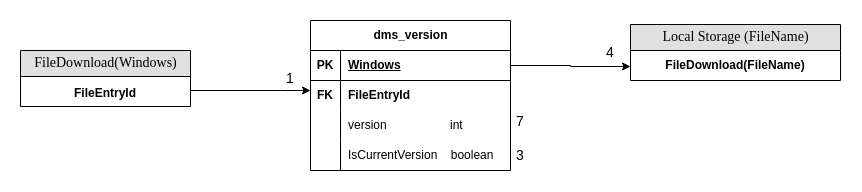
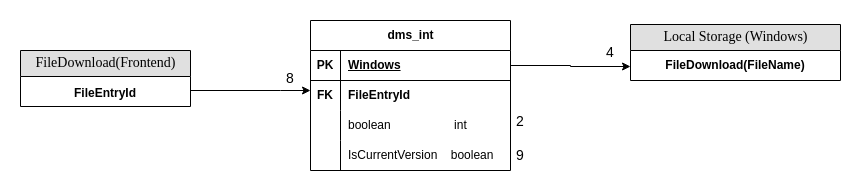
  <mxCell id="0" />
  <mxCell id="1" parent="0" />
- <mxCell id="2" value="FileDownload(Windows)" style="swimlane;html=1;fontStyle=0;childLayout=stackLayout;horizontal=1;startSize=26;fillColor=#e0e0e0;horizontalStack=0;resizeParent=1;resizeLast=0;collapsible=1;marginBottom=0;swimlaneFillColor=#ffffff;align=center;rounded=0;shadow=0;comic=0;labelBackgroundColor=none;strokeWidth=1;fontFamily=Verdana;fontSize=14" vertex="1" parent="1"><mxGeometry x="20" y="50" width="170" height="56" as="geometry" /></mxCell>
+ <mxCell id="2" value="FileDownload(Frontend)" style="swimlane;html=1;fontStyle=0;childLayout=stackLayout;horizontal=1;startSize=26;fillColor=#e0e0e0;horizontalStack=0;resizeParent=1;resizeLast=0;collapsible=1;marginBottom=0;swimlaneFillColor=#ffffff;align=center;rounded=0;shadow=0;comic=0;labelBackgroundColor=none;strokeWidth=1;fontFamily=Verdana;fontSize=14" vertex="1" parent="1"><mxGeometry x="20" y="50" width="170" height="56" as="geometry" /></mxCell>
  <mxCell id="3" value="&lt;table style=&quot;border-collapse:&lt;br/&gt; collapse;width:77pt&quot; width=&quot;103&quot; cellspacing=&quot;0&quot; cellpadding=&quot;0&quot; border=&quot;0&quot;&gt;&lt;tbody&gt;&lt;tr style=&quot;height:14.5pt&quot; height=&quot;19&quot;&gt;&lt;td style=&quot;height:14.5pt;width:77pt&quot; width=&quot;103&quot; class=&quot;xl63&quot; height=&quot;19&quot;&gt;&lt;/td&gt;&lt;/tr&gt;&lt;/tbody&gt;&lt;/table&gt;&lt;b&gt;FileEntryId&lt;/b&gt;" style="text;html=1;strokeColor=none;fillColor=none;align=center;verticalAlign=middle;whiteSpace=wrap;rounded=0;" vertex="1" parent="2"><mxGeometry y="26" width="170" height="14" as="geometry" /></mxCell>
- <mxCell id="4" value="dms_version" style="shape=table;startSize=30;container=1;collapsible=1;childLayout=tableLayout;fixedRows=1;rowLines=0;fontStyle=1;align=center;resizeLast=1;html=1;" vertex="1" parent="1"><mxGeometry x="310" y="20" width="200" height="150" as="geometry" /></mxCell>
+ <mxCell id="4" value="dms_int" style="shape=table;startSize=30;container=1;collapsible=1;childLayout=tableLayout;fixedRows=1;rowLines=0;fontStyle=1;align=center;resizeLast=1;html=1;" vertex="1" parent="1"><mxGeometry x="310" y="20" width="200" height="150" as="geometry" /></mxCell>
  <mxCell id="5" value="" style="shape=tableRow;horizontal=0;startSize=0;swimlaneHead=0;swimlaneBody=0;fillColor=none;collapsible=0;dropTarget=0;points=[[0,0.5],[1,0.5]];portConstraint=eastwest;top=0;left=0;right=0;bottom=1;" vertex="1" parent="4"><mxGeometry y="30" width="200" height="30" as="geometry" /></mxCell>
  <mxCell id="6" value="PK" style="shape=partialRectangle;connectable=0;fillColor=none;top=0;left=0;bottom=0;right=0;fontStyle=1;overflow=hidden;whiteSpace=wrap;html=1;" vertex="1" parent="5"><mxGeometry width="30" height="30" as="geometry"><mxRectangle width="30" height="30" as="alternateBounds" /></mxGeometry></mxCell>
  <mxCell id="7" value="Windows" style="shape=partialRectangle;connectable=0;fillColor=none;top=0;left=0;bottom=0;right=0;align=left;spacingLeft=6;fontStyle=5;overflow=hidden;whiteSpace=wrap;html=1;" vertex="1" parent="5"><mxGeometry x="30" width="170" height="30" as="geometry"><mxRectangle width="170" height="30" as="alternateBounds" /></mxGeometry></mxCell>
  <mxCell id="8" value="" style="shape=tableRow;horizontal=0;startSize=0;swimlaneHead=0;swimlaneBody=0;fillColor=none;collapsible=0;dropTarget=0;points=[[0,0.5],[1,0.5]];portConstraint=eastwest;top=0;left=0;right=0;bottom=0;" vertex="1" parent="4"><mxGeometry y="60" width="200" height="30" as="geometry" /></mxCell>
  <mxCell id="9" value="&lt;b&gt;FK&lt;/b&gt;" style="shape=partialRectangle;connectable=0;fillColor=none;top=0;left=0;bottom=0;right=0;editable=1;overflow=hidden;whiteSpace=wrap;html=1;" vertex="1" parent="8"><mxGeometry width="30" height="30" as="geometry"><mxRectangle width="30" height="30" as="alternateBounds" /></mxGeometry></mxCell>
  <mxCell id="10" value="&lt;b&gt;FileEntryId&amp;nbsp; &amp;nbsp; &amp;nbsp; &amp;nbsp; &amp;nbsp; &amp;nbsp; &amp;nbsp;&lt;/b&gt;" style="shape=partialRectangle;connectable=0;fillColor=none;top=0;left=0;bottom=0;right=0;align=left;spacingLeft=6;overflow=hidden;whiteSpace=wrap;html=1;" vertex="1" parent="8"><mxGeometry x="30" width="170" height="30" as="geometry"><mxRectangle width="170" height="30" as="alternateBounds" /></mxGeometry></mxCell>
  <mxCell id="11" value="" style="shape=tableRow;horizontal=0;startSize=0;swimlaneHead=0;swimlaneBody=0;fillColor=none;collapsible=0;dropTarget=0;points=[[0,0.5],[1,0.5]];portConstraint=eastwest;top=0;left=0;right=0;bottom=0;" vertex="1" parent="4"><mxGeometry y="90" width="200" height="30" as="geometry" /></mxCell>
  <mxCell id="12" value="" style="shape=partialRectangle;connectable=0;fillColor=none;top=0;left=0;bottom=0;right=0;editable=1;overflow=hidden;whiteSpace=wrap;html=1;" vertex="1" parent="11"><mxGeometry width="30" height="30" as="geometry"><mxRectangle width="30" height="30" as="alternateBounds" /></mxGeometry></mxCell>
- <mxCell id="13" value="version&amp;nbsp; &amp;nbsp; &amp;nbsp; &amp;nbsp; &amp;nbsp; &amp;nbsp; &amp;nbsp; &amp;nbsp; &amp;nbsp; &amp;nbsp;int" style="shape=partialRectangle;connectable=0;fillColor=none;top=0;left=0;bottom=0;right=0;align=left;spacingLeft=6;overflow=hidden;whiteSpace=wrap;html=1;" vertex="1" parent="11"><mxGeometry x="30" width="170" height="30" as="geometry"><mxRectangle width="170" height="30" as="alternateBounds" /></mxGeometry></mxCell>
+ <mxCell id="13" value="boolean&amp;nbsp; &amp;nbsp; &amp;nbsp; &amp;nbsp; &amp;nbsp; &amp;nbsp; &amp;nbsp; &amp;nbsp; &amp;nbsp; &amp;nbsp;int" style="shape=partialRectangle;connectable=0;fillColor=none;top=0;left=0;bottom=0;right=0;align=left;spacingLeft=6;overflow=hidden;whiteSpace=wrap;html=1;" vertex="1" parent="11"><mxGeometry x="30" width="170" height="30" as="geometry"><mxRectangle width="170" height="30" as="alternateBounds" /></mxGeometry></mxCell>
  <mxCell id="14" value="" style="shape=tableRow;horizontal=0;startSize=0;swimlaneHead=0;swimlaneBody=0;fillColor=none;collapsible=0;dropTarget=0;points=[[0,0.5],[1,0.5]];portConstraint=eastwest;top=0;left=0;right=0;bottom=0;" vertex="1" parent="4"><mxGeometry y="120" width="200" height="30" as="geometry" /></mxCell>
  <mxCell id="15" value="" style="shape=partialRectangle;connectable=0;fillColor=none;top=0;left=0;bottom=0;right=0;editable=1;overflow=hidden;whiteSpace=wrap;html=1;" vertex="1" parent="14"><mxGeometry width="30" height="30" as="geometry"><mxRectangle width="30" height="30" as="alternateBounds" /></mxGeometry></mxCell>
  <mxCell id="16" value="IsCurrentVersion&amp;nbsp; &amp;nbsp; boolean" style="shape=partialRectangle;connectable=0;fillColor=none;top=0;left=0;bottom=0;right=0;align=left;spacingLeft=6;overflow=hidden;whiteSpace=wrap;html=1;" vertex="1" parent="14"><mxGeometry x="30" width="170" height="30" as="geometry"><mxRectangle width="170" height="30" as="alternateBounds" /></mxGeometry></mxCell>
  <mxCell id="17" style="edgeStyle=orthogonalEdgeStyle;rounded=0;orthogonalLoop=1;jettySize=auto;html=1;exitX=1;exitY=1;exitDx=0;exitDy=0;" edge="1" parent="1" source="3" target="8"><mxGeometry relative="1" as="geometry"><Array as="points"><mxPoint x="280" y="90" /><mxPoint x="280" y="90" /></Array></mxGeometry></mxCell>
- <mxCell id="18" value="&lt;font style=&quot;font-size: 14px;&quot;&gt;7&lt;/font&gt;" style="text;html=1;strokeColor=none;fillColor=none;align=center;verticalAlign=middle;whiteSpace=wrap;rounded=0;" vertex="1" parent="1"><mxGeometry x="490" y="106" width="60" height="30" as="geometry" /></mxCell>
- <mxCell id="19" value="&lt;font style=&quot;font-size: 14px;&quot;&gt;1&lt;/font&gt;" style="text;html=1;strokeColor=none;fillColor=none;align=center;verticalAlign=middle;whiteSpace=wrap;rounded=0;" vertex="1" parent="1"><mxGeometry x="260" y="63" width="60" height="30" as="geometry" /></mxCell>
- <mxCell id="20" value="&lt;font style=&quot;font-size: 14px;&quot;&gt;3&lt;/font&gt;" style="text;html=1;strokeColor=none;fillColor=none;align=center;verticalAlign=middle;whiteSpace=wrap;rounded=0;" vertex="1" parent="1"><mxGeometry x="490" y="140" width="60" height="30" as="geometry" /></mxCell>
+ <mxCell id="18" value="&lt;font style=&quot;font-size: 14px;&quot;&gt;2&lt;/font&gt;" style="text;html=1;strokeColor=none;fillColor=none;align=center;verticalAlign=middle;whiteSpace=wrap;rounded=0;" vertex="1" parent="1"><mxGeometry x="490" y="106" width="60" height="30" as="geometry" /></mxCell>
+ <mxCell id="19" value="&lt;font style=&quot;font-size: 14px;&quot;&gt;8&lt;/font&gt;" style="text;html=1;strokeColor=none;fillColor=none;align=center;verticalAlign=middle;whiteSpace=wrap;rounded=0;" vertex="1" parent="1"><mxGeometry x="260" y="63" width="60" height="30" as="geometry" /></mxCell>
+ <mxCell id="20" value="&lt;font style=&quot;font-size: 14px;&quot;&gt;9&lt;/font&gt;" style="text;html=1;strokeColor=none;fillColor=none;align=center;verticalAlign=middle;whiteSpace=wrap;rounded=0;" vertex="1" parent="1"><mxGeometry x="490" y="140" width="60" height="30" as="geometry" /></mxCell>
  <mxCell id="21" value="&lt;font style=&quot;font-size: 14px;&quot;&gt;4&lt;/font&gt;" style="text;html=1;strokeColor=none;fillColor=none;align=center;verticalAlign=middle;whiteSpace=wrap;rounded=0;" vertex="1" parent="1"><mxGeometry x="580" y="37" width="60" height="30" as="geometry" /></mxCell>
- <mxCell id="22" value="Local Storage (FileName)" style="swimlane;html=1;fontStyle=0;childLayout=stackLayout;horizontal=1;startSize=26;fillColor=#e0e0e0;horizontalStack=0;resizeParent=1;resizeLast=0;collapsible=1;marginBottom=0;swimlaneFillColor=#ffffff;align=center;rounded=0;shadow=0;comic=0;labelBackgroundColor=none;strokeWidth=1;fontFamily=Verdana;fontSize=14" vertex="1" parent="1"><mxGeometry x="630" y="24" width="210" height="56" as="geometry" /></mxCell>
+ <mxCell id="22" value="Local Storage (Windows)" style="swimlane;html=1;fontStyle=0;childLayout=stackLayout;horizontal=1;startSize=26;fillColor=#e0e0e0;horizontalStack=0;resizeParent=1;resizeLast=0;collapsible=1;marginBottom=0;swimlaneFillColor=#ffffff;align=center;rounded=0;shadow=0;comic=0;labelBackgroundColor=none;strokeWidth=1;fontFamily=Verdana;fontSize=14" vertex="1" parent="1"><mxGeometry x="630" y="24" width="210" height="56" as="geometry" /></mxCell>
  <mxCell id="23" value="&lt;br&gt;&lt;table style=&quot;border-collapse:&lt;br/&gt; collapse;width:77pt&quot; width=&quot;103&quot; cellspacing=&quot;0&quot; cellpadding=&quot;0&quot; border=&quot;0&quot;&gt;&lt;tbody&gt;&lt;tr style=&quot;height:14.5pt&quot; height=&quot;19&quot;&gt;  &lt;td style=&quot;height:14.5pt;width:77pt&quot; width=&quot;103&quot; class=&quot;xl63&quot; height=&quot;19&quot;&gt;&lt;b style=&quot;border-color: var(--border-color); text-align: left;&quot;&gt;FileDownload(FileName)&lt;/b&gt;&lt;br&gt;&lt;/td&gt;&lt;/tr&gt;&lt;/tbody&gt;&lt;/table&gt;" style="text;html=1;strokeColor=none;fillColor=none;align=center;verticalAlign=middle;whiteSpace=wrap;rounded=0;" vertex="1" parent="22"><mxGeometry y="26" width="210" height="14" as="geometry" /></mxCell>
  <mxCell id="24" style="edgeStyle=orthogonalEdgeStyle;rounded=0;orthogonalLoop=1;jettySize=auto;html=1;entryX=0;entryY=0.75;entryDx=0;entryDy=0;" edge="1" parent="1" source="5" target="22"><mxGeometry relative="1" as="geometry" /></mxCell>
